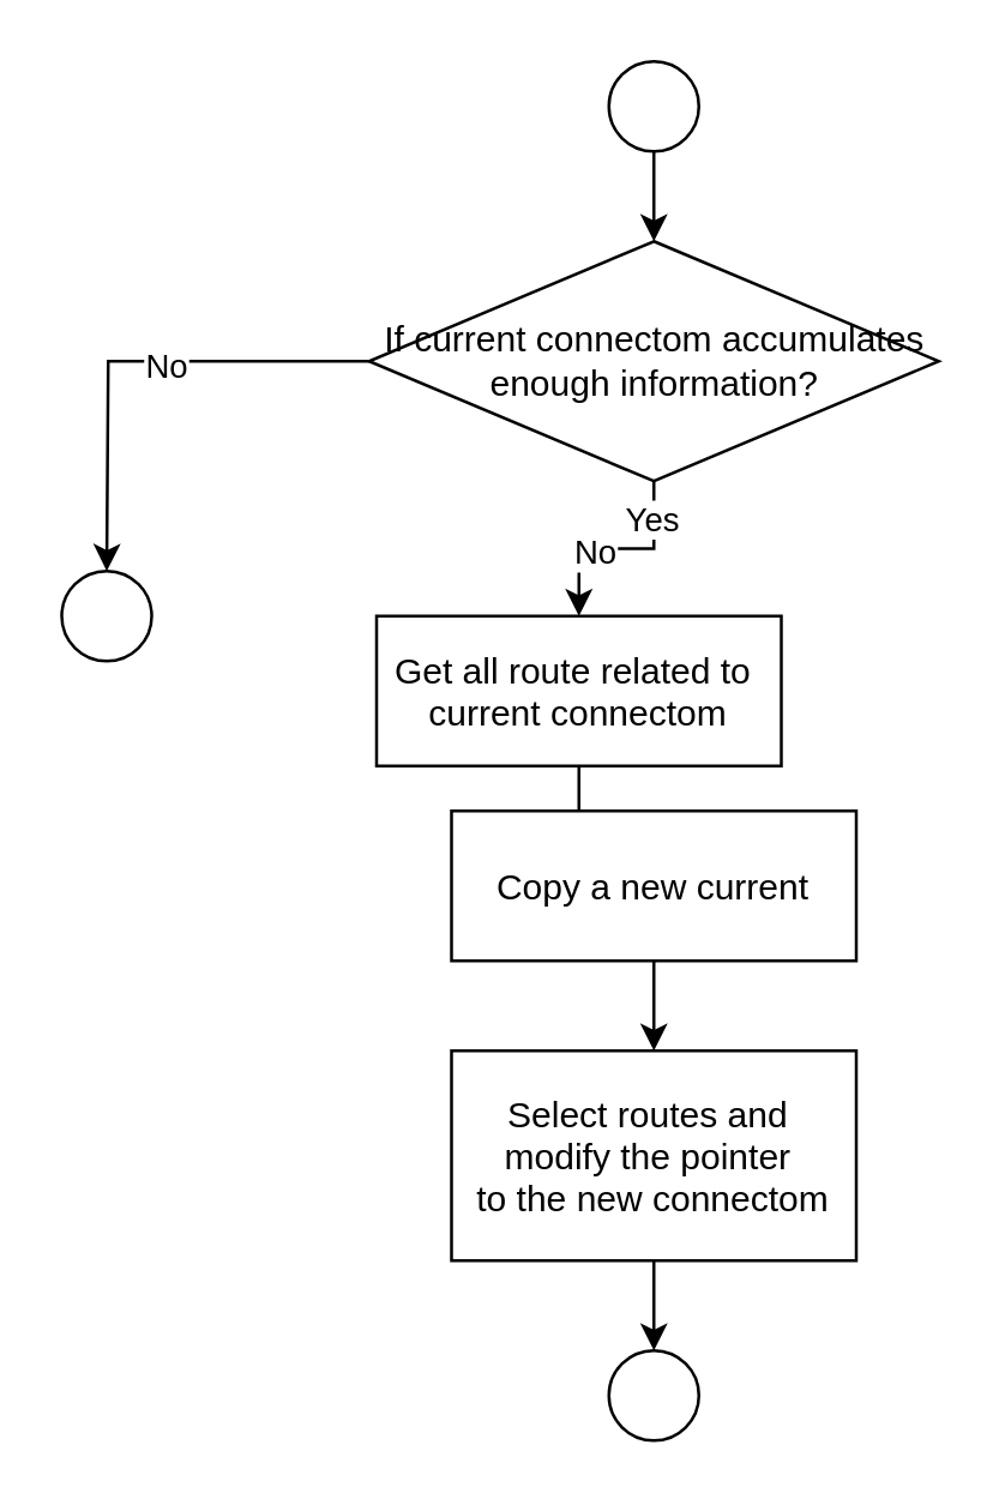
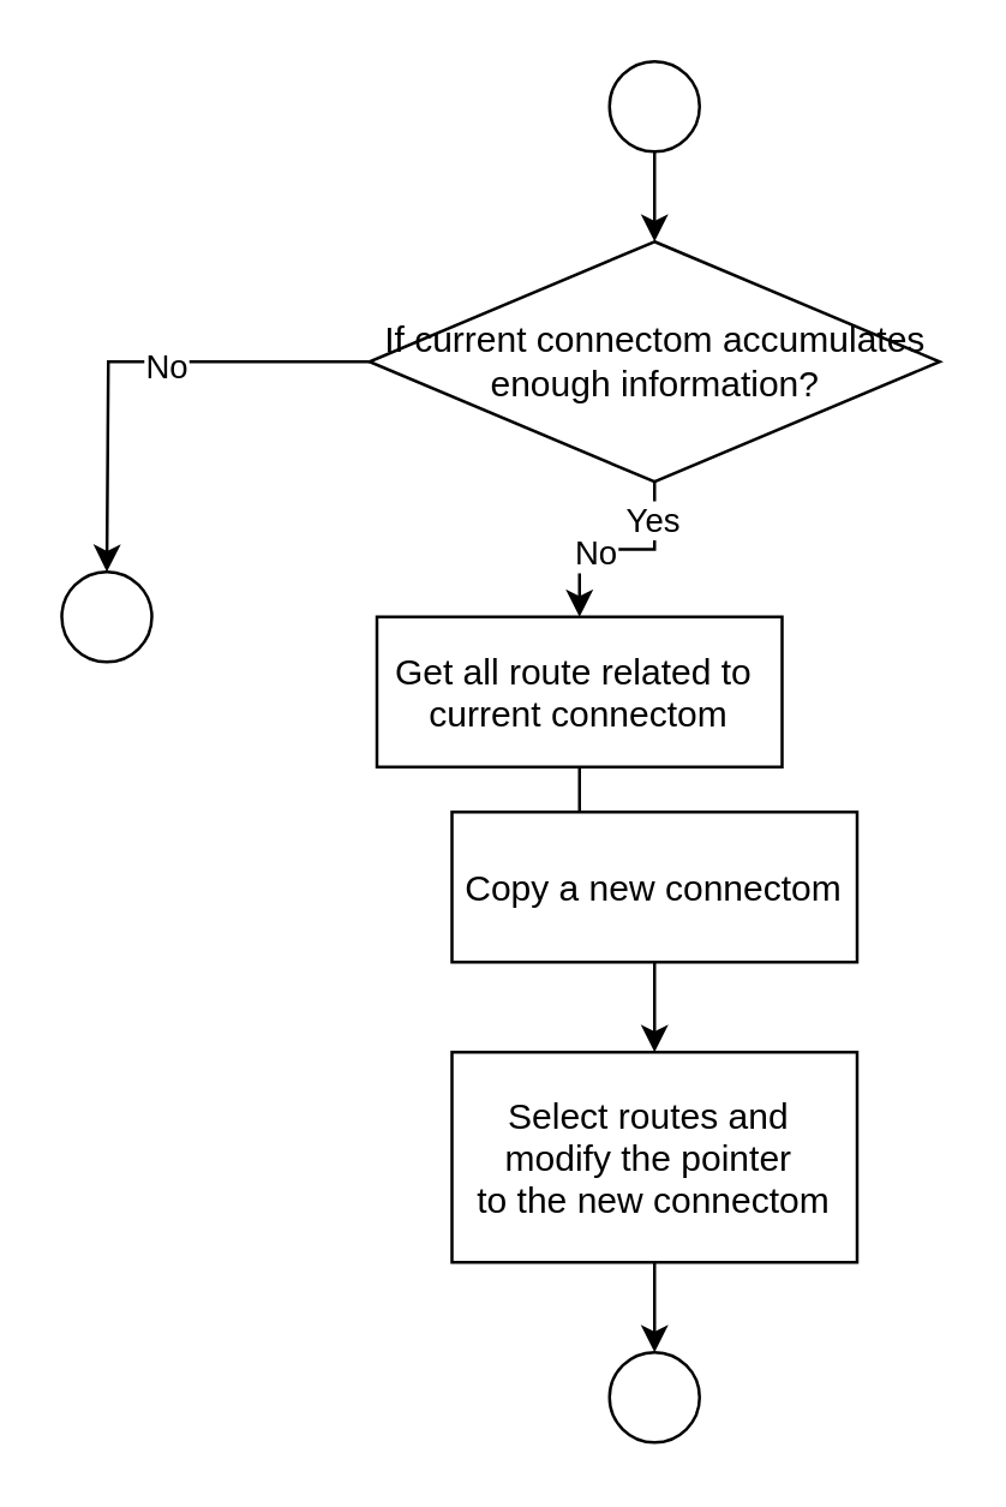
  <mxCell id="0" />
  <mxCell id="1" parent="0" />
  <mxCell id="2" value="" style="edgeStyle=orthogonalEdgeStyle;rounded=0;orthogonalLoop=1;jettySize=auto;html=1;" edge="1" parent="1" source="3" target="10"><mxGeometry relative="1" as="geometry" /></mxCell>
  <mxCell id="3" value="Get all route related to &#10;current connectom" style="" vertex="1" parent="1"><mxGeometry x="125" y="205" width="135" height="50" as="geometry" /></mxCell>
  <mxCell id="4" value="" style="edgeStyle=orthogonalEdgeStyle;rounded=0;orthogonalLoop=1;jettySize=auto;html=1;" edge="1" parent="1" source="5" target="8"><mxGeometry relative="1" as="geometry" /></mxCell>
  <mxCell id="5" value="Select routes and &#10;modify the pointer &#10;to the new connectom" style="" vertex="1" parent="1"><mxGeometry x="150" y="350" width="135" height="70" as="geometry" /></mxCell>
  <mxCell id="6" value="" style="edgeStyle=orthogonalEdgeStyle;rounded=0;orthogonalLoop=1;jettySize=auto;html=1;" edge="1" parent="1" source="7" target="16"><mxGeometry relative="1" as="geometry" /></mxCell>
  <mxCell id="7" value="" style="ellipse;whiteSpace=wrap;html=1;aspect=fixed;" vertex="1" parent="1"><mxGeometry x="202.5" y="20" width="30" height="30" as="geometry" /></mxCell>
  <mxCell id="8" value="" style="ellipse;whiteSpace=wrap;html=1;aspect=fixed;" vertex="1" parent="1"><mxGeometry x="202.5" y="450" width="30" height="30" as="geometry" /></mxCell>
  <mxCell id="9" value="" style="edgeStyle=orthogonalEdgeStyle;rounded=0;orthogonalLoop=1;jettySize=auto;html=1;" edge="1" parent="1" source="10" target="5"><mxGeometry relative="1" as="geometry" /></mxCell>
- <mxCell id="10" value="Copy a new current" style="" vertex="1" parent="1"><mxGeometry x="150" y="270" width="135" height="50" as="geometry" /></mxCell>
+ <mxCell id="10" value="Copy a new connectom" style="" vertex="1" parent="1"><mxGeometry x="150" y="270" width="135" height="50" as="geometry" /></mxCell>
  <mxCell id="11" value="" style="edgeStyle=orthogonalEdgeStyle;rounded=0;orthogonalLoop=1;jettySize=auto;html=1;" edge="1" parent="1" source="16" target="3"><mxGeometry relative="1" as="geometry" /></mxCell>
  <mxCell id="12" value="No" style="edgeLabel;html=1;align=center;verticalAlign=middle;resizable=0;points=[];" vertex="1" connectable="0" parent="11"><mxGeometry x="0.216" y="1" relative="1" as="geometry"><mxPoint as="offset" /></mxGeometry></mxCell>
  <mxCell id="13" value="Yes" style="edgeLabel;html=1;align=center;verticalAlign=middle;resizable=0;points=[];" vertex="1" connectable="0" parent="11"><mxGeometry x="-0.667" y="-1" relative="1" as="geometry"><mxPoint as="offset" /></mxGeometry></mxCell>
  <mxCell id="14" style="edgeStyle=orthogonalEdgeStyle;rounded=0;orthogonalLoop=1;jettySize=auto;html=1;exitX=0;exitY=0.5;exitDx=0;exitDy=0;entryX=0.5;entryY=0;entryDx=0;entryDy=0;" edge="1" parent="1" source="16"><mxGeometry relative="1" as="geometry"><mxPoint x="35" y="190" as="targetPoint" /></mxGeometry></mxCell>
  <mxCell id="15" value="No" style="edgeLabel;html=1;align=center;verticalAlign=middle;resizable=0;points=[];" vertex="1" connectable="0" parent="14"><mxGeometry x="-0.136" y="1" relative="1" as="geometry"><mxPoint as="offset" /></mxGeometry></mxCell>
  <mxCell id="16" value="If current connectom accumulates enough information?" style="rhombus;whiteSpace=wrap;html=1;" vertex="1" parent="1"><mxGeometry x="122.5" y="80" width="190" height="80" as="geometry" /></mxCell>
  <mxCell id="17" value="" style="ellipse;whiteSpace=wrap;html=1;aspect=fixed;" vertex="1" parent="1"><mxGeometry x="20" y="190" width="30" height="30" as="geometry" /></mxCell>
